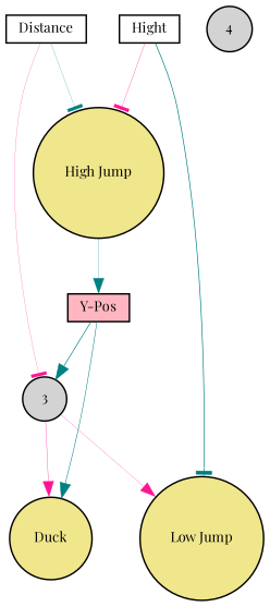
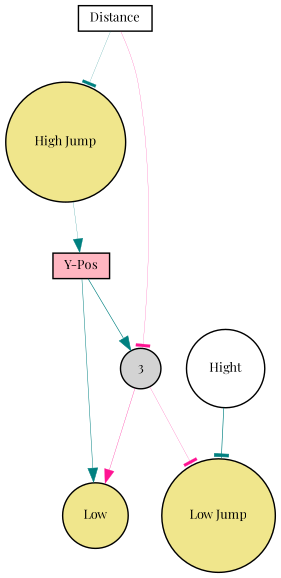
  digraph {
    fontname="Playfair Display"
    node [fillcolor=khaki fontname="Playfair Display" fontsize=9 shape=circle style=filled]
    edge [arrowhead=normal color=teal fontname="Playfair Display" style=solid]
    Distance [fillcolor=white height=0.2 shape=box width=0.2]
    "High Jump" [height=0.2 width=0.2]
    3 [fillcolor=lightgrey height=0.2 width=0.2]
-   Duck [height=0.2 width=0.2]
+   Duck [height=0.2 width=0.2 label=Low]
    "Y-Pos" [fillcolor=lightpink height=0.2 shape=box width=0.2]
    "Low Jump" [height=0.2 width=0.2]
-   Hight [fillcolor=white height=0.2 shape=box width=0.2]
-   4 [fillcolor=lightgrey height=0.2 width=0.2]
+   Hight [fillcolor=white height=0.2 width=0.2]
    Distance -> "High Jump" [arrowhead=tee penwidth=0.13853797108812488]
    Distance -> 3 [arrowhead=tee color=deeppink penwidth=0.14148266291669845]
    "High Jump" -> "Y-Pos" [penwidth=0.16236096720816523]
    3 -> Duck [color=deeppink penwidth=0.2132645270578109]
-   3 -> "Low Jump" [color=deeppink penwidth=0.14088567532002366]
+   3 -> "Low Jump" [arrowhead=tee color=deeppink penwidth=0.14088567532002366]
    "Y-Pos" -> 3 [penwidth=0.44794538371982573]
    "Y-Pos" -> Duck [penwidth=0.3491801137896776]
-   Hight -> "High Jump" [arrowhead=tee color=deeppink penwidth=0.19133347115418312]
    Hight -> "Low Jump" [arrowhead=tee penwidth=0.46266255389294186]
  }
